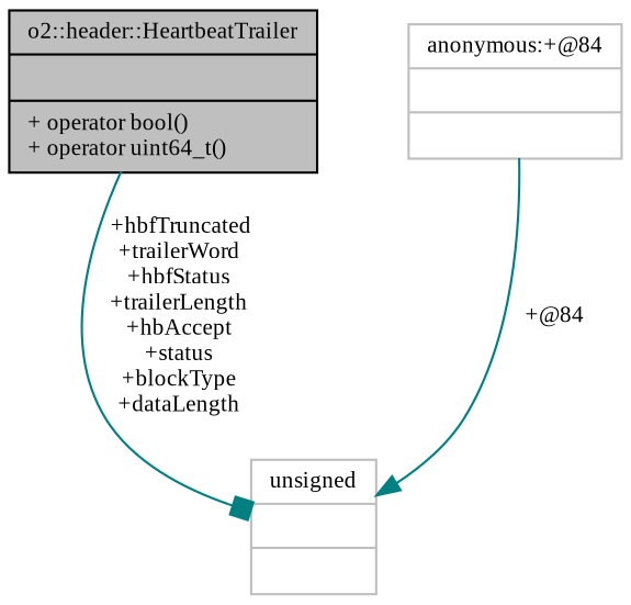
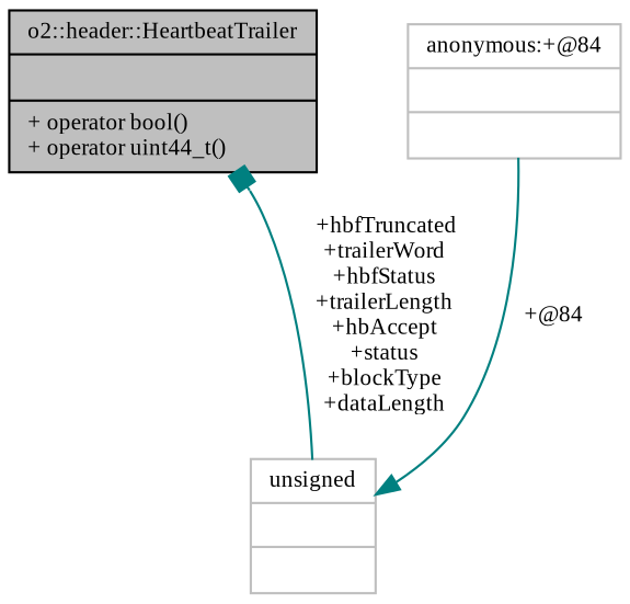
  digraph {
    fontname="Liberation Serif"
    node [color=grey75 fontname="Liberation Serif" fontsize=10 shape=record]
    edge [color=teal fontname="Liberation Serif" fontsize=10 labelfontname=Helvetica labelfontsize=10 style=solid]
-   n1 [color=black fillcolor=grey75 fontcolor=black height=0.2 label="{o2::header::HeartbeatTrailer\n||+ operator bool()\l+ operator uint64_t()\l}" style=filled width=0.4]
+   n1 [color=black fillcolor=grey75 fontcolor=black height=0.2 label="{o2::header::HeartbeatTrailer\n||+ operator bool()\l+ operator uint44_t()\l}" style=filled width=0.4]
    n2 [height=0.2 label="{anonymous:+@84\n||}" width=0.4]
    n3 [height=0.2 label="{unsigned\n||}" width=0.4]
    n2 -> n3 [arrowhead=normal label=" +@84"]
-   n1 -> n3 [arrowhead=box label=" +hbfTruncated\n+trailerWord\n+hbfStatus\n+trailerLength\n+hbAccept\n+status\n+blockType\n+dataLength"]
+   n3 -> n1 [arrowhead=box label=" +hbfTruncated\n+trailerWord\n+hbfStatus\n+trailerLength\n+hbAccept\n+status\n+blockType\n+dataLength"]
  }
